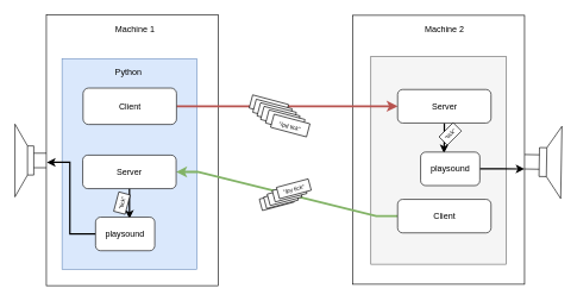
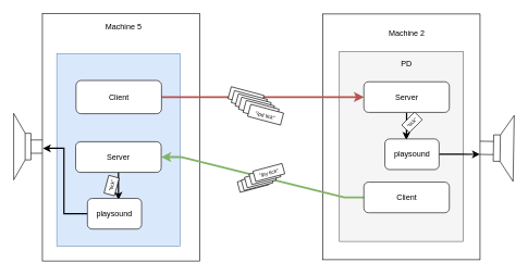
  <mxCell id="0" />
  <mxCell id="1" parent="0" />
  <mxCell id="2" value="" style="rounded=0;whiteSpace=wrap;html=1;fillColor=none;" vertex="1" parent="1"><mxGeometry x="493.5" y="21" width="241" height="377" as="geometry" /></mxCell>
  <mxCell id="3" value="" style="rounded=0;whiteSpace=wrap;html=1;fillColor=none;" vertex="1" parent="1"><mxGeometry x="64" y="20" width="241" height="380" as="geometry" /></mxCell>
  <mxCell id="4" value="" style="rounded=0;whiteSpace=wrap;html=1;fillColor=#dae8fc;strokeColor=#6c8ebf;" vertex="1" parent="1"><mxGeometry x="86" y="82" width="189" height="295" as="geometry" /></mxCell>
  <mxCell id="5" value="" style="rounded=0;whiteSpace=wrap;html=1;fillColor=#f5f5f5;fontColor=#333333;strokeColor=#666666;" vertex="1" parent="1"><mxGeometry x="519" y="79" width="190" height="291" as="geometry" /></mxCell>
- <mxCell id="6" value="Python&amp;nbsp;" style="text;html=1;strokeColor=none;fillColor=none;align=center;verticalAlign=middle;whiteSpace=wrap;rounded=0;" vertex="1" parent="1"><mxGeometry x="151" y="86" width="60" height="30" as="geometry" /></mxCell>
+ <mxCell id="7" value="PD" style="text;html=1;strokeColor=none;fillColor=none;align=center;verticalAlign=middle;whiteSpace=wrap;rounded=0;" vertex="1" parent="1"><mxGeometry x="592" y="83" width="60" height="30" as="geometry" /></mxCell>
  <mxCell id="8" style="edgeStyle=entityRelationEdgeStyle;rounded=0;orthogonalLoop=1;jettySize=auto;html=1;entryX=0;entryY=0.5;entryDx=0;entryDy=0;fillColor=#f8cecc;strokeColor=#b85450;strokeWidth=3;" edge="1" parent="1" source="9" target="15"><mxGeometry relative="1" as="geometry" /></mxCell>
  <mxCell id="9" value="Client" style="rounded=1;whiteSpace=wrap;html=1;" vertex="1" parent="1"><mxGeometry x="115.5" y="123" width="131" height="51" as="geometry" /></mxCell>
  <mxCell id="10" style="edgeStyle=entityRelationEdgeStyle;rounded=0;orthogonalLoop=1;jettySize=auto;html=1;entryX=0;entryY=0.5;entryDx=0;entryDy=0;fillColor=#d5e8d4;strokeColor=#82b366;endArrow=none;endFill=0;startArrow=classic;startFill=1;strokeWidth=3;" edge="1" parent="1" source="12" target="13"><mxGeometry relative="1" as="geometry" /></mxCell>
  <mxCell id="11" style="edgeStyle=orthogonalEdgeStyle;rounded=0;orthogonalLoop=1;jettySize=auto;html=1;entryX=0.573;entryY=0.046;entryDx=0;entryDy=0;entryPerimeter=0;strokeWidth=2;" edge="1" parent="1" source="12" target="30"><mxGeometry relative="1" as="geometry" /></mxCell>
  <mxCell id="12" value="Server" style="rounded=1;whiteSpace=wrap;html=1;" vertex="1" parent="1"><mxGeometry x="115" y="217" width="131" height="47" as="geometry" /></mxCell>
  <mxCell id="13" value="Client&lt;br style=&quot;border-color: var(--border-color);&quot;&gt;" style="rounded=1;whiteSpace=wrap;html=1;" vertex="1" parent="1"><mxGeometry x="556.5" y="279" width="131" height="47" as="geometry" /></mxCell>
  <mxCell id="14" style="edgeStyle=orthogonalEdgeStyle;rounded=0;orthogonalLoop=1;jettySize=auto;html=1;entryX=0.395;entryY=0.032;entryDx=0;entryDy=0;entryPerimeter=0;strokeWidth=2;" edge="1" parent="1" source="15" target="34"><mxGeometry relative="1" as="geometry" /></mxCell>
  <mxCell id="15" value="Server&lt;br style=&quot;border-color: var(--border-color);&quot;&gt;" style="rounded=1;whiteSpace=wrap;html=1;" vertex="1" parent="1"><mxGeometry x="556.5" y="125" width="131" height="47" as="geometry" /></mxCell>
- <mxCell id="16" value="Machine 1" style="text;html=1;strokeColor=none;fillColor=none;align=center;verticalAlign=middle;whiteSpace=wrap;rounded=0;" vertex="1" parent="1"><mxGeometry x="129.5" y="26" width="116.5" height="30" as="geometry" /></mxCell>
+ <mxCell id="16" value="Machine 5" style="text;html=1;strokeColor=none;fillColor=none;align=center;verticalAlign=middle;whiteSpace=wrap;rounded=0;" vertex="1" parent="1"><mxGeometry x="129.5" y="26" width="116.5" height="30" as="geometry" /></mxCell>
  <mxCell id="17" value="&lt;font style=&quot;font-size: 8px;&quot;&gt;&quot;/pd tick&quot;&lt;/font&gt;" style="rounded=0;whiteSpace=wrap;html=1;rotation=15;" vertex="1" parent="1"><mxGeometry x="350" y="139" width="52" height="19" as="geometry" /></mxCell>
  <mxCell id="18" value="&lt;font style=&quot;font-size: 8px;&quot;&gt;&quot;/py tick&quot;&lt;/font&gt;" style="rounded=0;whiteSpace=wrap;html=1;rotation=-15;" vertex="1" parent="1"><mxGeometry x="364" y="272.48" width="46" height="16.48" as="geometry" /></mxCell>
- <mxCell id="19" value="Machine 2" style="text;html=1;strokeColor=none;fillColor=none;align=center;verticalAlign=middle;whiteSpace=wrap;rounded=0;" vertex="1" parent="1"><mxGeometry x="563.75" y="26" width="116.5" height="30" as="geometry" /></mxCell>
+ <mxCell id="19" value="Machine 2" style="text;html=1;strokeColor=none;fillColor=none;align=center;verticalAlign=middle;whiteSpace=wrap;rounded=0;" vertex="1" parent="1"><mxGeometry x="563.75" y="36" width="116.5" height="30" as="geometry" /></mxCell>
  <mxCell id="20" value="&lt;font style=&quot;font-size: 8px;&quot;&gt;&quot;/pd tick&quot;&lt;/font&gt;" style="rounded=0;whiteSpace=wrap;html=1;rotation=15;" vertex="1" parent="1"><mxGeometry x="355" y="145" width="52" height="19" as="geometry" /></mxCell>
  <mxCell id="21" value="&lt;font style=&quot;font-size: 8px;&quot;&gt;&quot;/pd tick&quot;&lt;/font&gt;" style="rounded=0;whiteSpace=wrap;html=1;rotation=15;" vertex="1" parent="1"><mxGeometry x="361" y="150" width="52" height="19" as="geometry" /></mxCell>
  <mxCell id="22" value="&lt;font style=&quot;font-size: 8px;&quot;&gt;&quot;/pd tick&quot;&lt;/font&gt;" style="rounded=0;whiteSpace=wrap;html=1;rotation=15;" vertex="1" parent="1"><mxGeometry x="366" y="155" width="52" height="19" as="geometry" /></mxCell>
  <mxCell id="23" value="&lt;font style=&quot;font-size: 8px;&quot;&gt;&quot;/pd tick&quot;&lt;/font&gt;" style="rounded=0;whiteSpace=wrap;html=1;rotation=15;" vertex="1" parent="1"><mxGeometry x="373" y="160" width="52" height="19" as="geometry" /></mxCell>
  <mxCell id="24" value="&lt;font style=&quot;font-size: 8px;&quot;&gt;&quot;/pd tick&quot;&lt;/font&gt;" style="rounded=0;whiteSpace=wrap;html=1;rotation=15;" vertex="1" parent="1"><mxGeometry x="380" y="166" width="52" height="19" as="geometry" /></mxCell>
  <mxCell id="25" value="&lt;font style=&quot;font-size: 8px;&quot;&gt;&quot;/py tick&quot;&lt;/font&gt;" style="rounded=0;whiteSpace=wrap;html=1;rotation=-15;" vertex="1" parent="1"><mxGeometry x="370" y="269.74" width="46" height="16.48" as="geometry" /></mxCell>
  <mxCell id="26" value="&lt;font style=&quot;font-size: 8px;&quot;&gt;&quot;/py tick&quot;&lt;/font&gt;" style="rounded=0;whiteSpace=wrap;html=1;rotation=-15;" vertex="1" parent="1"><mxGeometry x="375" y="265.48" width="46" height="16.48" as="geometry" /></mxCell>
  <mxCell id="27" value="&lt;font style=&quot;font-size: 8px;&quot;&gt;&quot;/py tick&quot;&lt;/font&gt;" style="rounded=0;whiteSpace=wrap;html=1;rotation=-15;" vertex="1" parent="1"><mxGeometry x="382" y="260.48" width="46" height="16.48" as="geometry" /></mxCell>
  <mxCell id="28" value="&lt;font style=&quot;font-size: 8px;&quot;&gt;&quot;/py tick&quot;&lt;/font&gt;" style="rounded=0;whiteSpace=wrap;html=1;rotation=-15;" vertex="1" parent="1"><mxGeometry x="388" y="256" width="46" height="16.48" as="geometry" /></mxCell>
  <mxCell id="29" style="edgeStyle=orthogonalEdgeStyle;rounded=0;orthogonalLoop=1;jettySize=auto;html=1;exitX=0;exitY=0.5;exitDx=0;exitDy=0;entryX=0.003;entryY=0.545;entryDx=0;entryDy=0;entryPerimeter=0;strokeWidth=2;" edge="1" parent="1" source="30" target="3"><mxGeometry relative="1" as="geometry"><Array as="points"><mxPoint x="97" y="328" /><mxPoint x="97" y="227" /></Array></mxGeometry></mxCell>
  <mxCell id="30" value="playsound" style="rounded=1;whiteSpace=wrap;html=1;" vertex="1" parent="1"><mxGeometry x="133" y="304" width="83" height="47" as="geometry" /></mxCell>
  <mxCell id="31" value="" style="pointerEvents=1;verticalLabelPosition=bottom;shadow=0;dashed=0;align=center;html=1;verticalAlign=top;shape=mxgraph.electrical.electro-mechanical.loudspeaker;rotation=-180;" vertex="1" parent="1"><mxGeometry x="20" y="173.5" width="44" height="102" as="geometry" /></mxCell>
  <mxCell id="32" value="&lt;font style=&quot;font-size: 8px;&quot;&gt;&quot;tick&quot;&lt;/font&gt;" style="rounded=0;whiteSpace=wrap;html=1;rotation=-75;" vertex="1" parent="1"><mxGeometry x="156" y="276" width="28" height="16.48" as="geometry" /></mxCell>
  <mxCell id="33" style="edgeStyle=orthogonalEdgeStyle;rounded=0;orthogonalLoop=1;jettySize=auto;html=1;entryX=0;entryY=0.6;entryDx=0;entryDy=0;entryPerimeter=0;strokeWidth=2;" edge="1" parent="1" source="34" target="35"><mxGeometry relative="1" as="geometry" /></mxCell>
  <mxCell id="34" value="playsound" style="rounded=1;whiteSpace=wrap;html=1;" vertex="1" parent="1"><mxGeometry x="588.75" y="212.74" width="83" height="47" as="geometry" /></mxCell>
  <mxCell id="35" value="" style="pointerEvents=1;verticalLabelPosition=bottom;shadow=0;dashed=0;align=center;html=1;verticalAlign=top;shape=mxgraph.electrical.electro-mechanical.loudspeaker;rotation=1;" vertex="1" parent="1"><mxGeometry x="734.5" y="176.14" width="51.5" height="101.24" as="geometry" /></mxCell>
  <mxCell id="36" value="&lt;font style=&quot;font-size: 8px;&quot;&gt;&quot;tick&quot;&lt;/font&gt;" style="rounded=0;whiteSpace=wrap;html=1;rotation=-45;" vertex="1" parent="1"><mxGeometry x="616.25" y="179" width="28" height="16.48" as="geometry" /></mxCell>
